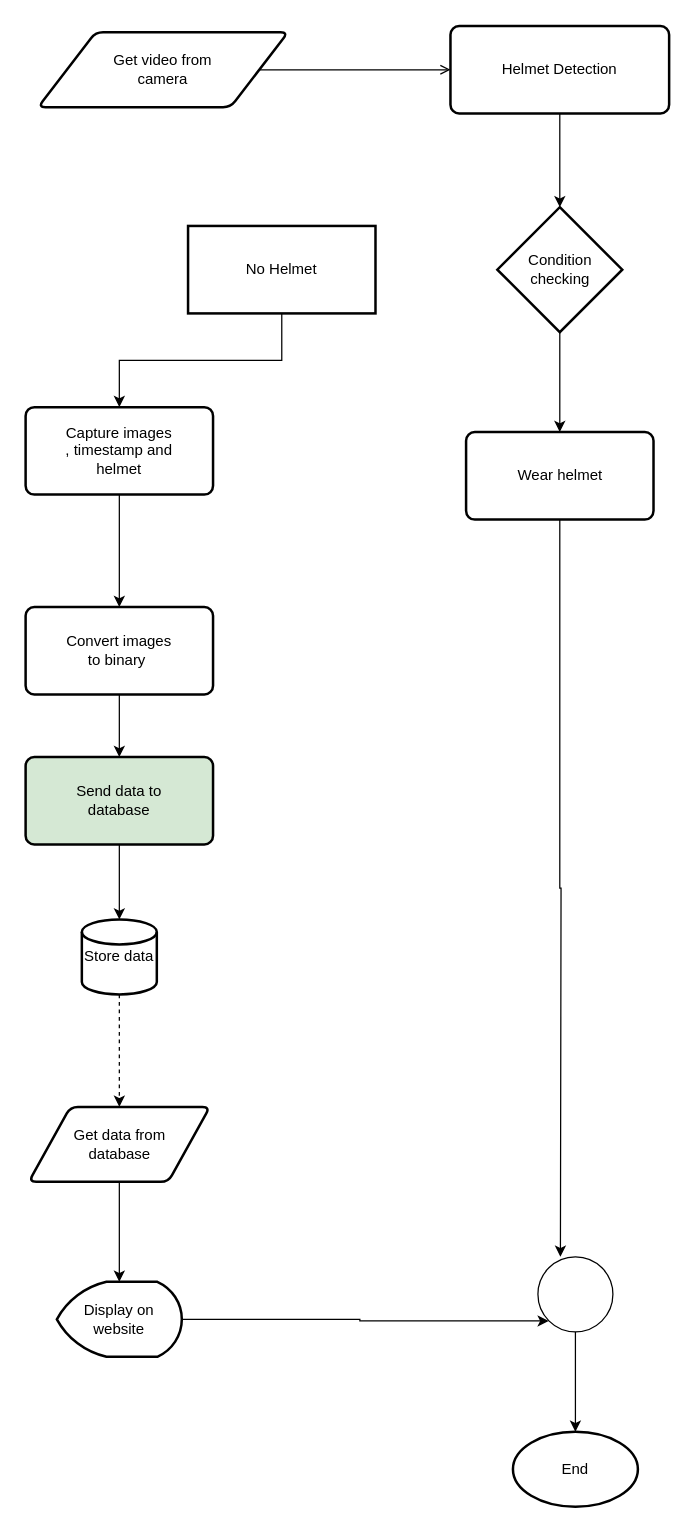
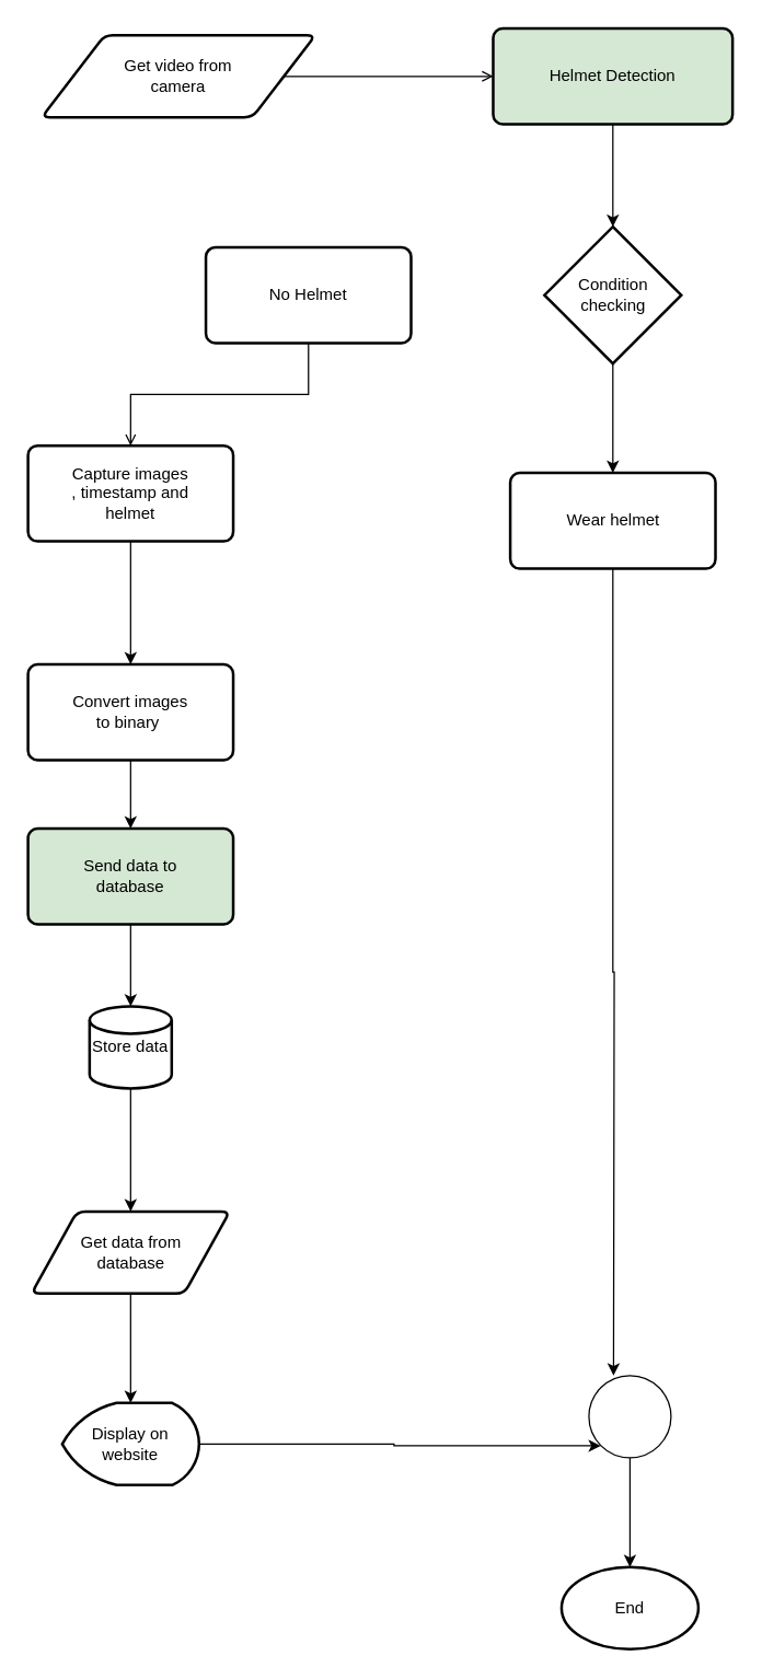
  <mxCell id="0" />
  <mxCell id="1" parent="0" />
  <mxCell id="2" style="edgeStyle=orthogonalEdgeStyle;rounded=0;orthogonalLoop=1;jettySize=auto;html=1;entryX=0;entryY=0.5;entryDx=0;entryDy=0;endArrow=open;" edge="1" parent="1" source="3" target="5"><mxGeometry relative="1" as="geometry" /></mxCell>
  <mxCell id="3" value="Get video from&lt;br&gt;camera" style="shape=parallelogram;html=1;strokeWidth=2;perimeter=parallelogramPerimeter;whiteSpace=wrap;rounded=1;arcSize=12;size=0.23;" vertex="1" parent="1"><mxGeometry x="30" y="25" width="200" height="60" as="geometry" /></mxCell>
  <mxCell id="4" style="edgeStyle=orthogonalEdgeStyle;rounded=0;orthogonalLoop=1;jettySize=auto;html=1;entryX=0.5;entryY=0;entryDx=0;entryDy=0;entryPerimeter=0;" edge="1" parent="1" source="5" target="7"><mxGeometry relative="1" as="geometry" /></mxCell>
- <mxCell id="5" value="Helmet Detection" style="rounded=1;whiteSpace=wrap;html=1;absoluteArcSize=1;arcSize=14;strokeWidth=2;" vertex="1" parent="1"><mxGeometry x="360" y="20" width="175" height="70" as="geometry" /></mxCell>
+ <mxCell id="5" value="Helmet Detection" style="rounded=1;whiteSpace=wrap;html=1;absoluteArcSize=1;arcSize=14;strokeWidth=2;fillColor=#d5e8d4;" vertex="1" parent="1"><mxGeometry x="360" y="20" width="175" height="70" as="geometry" /></mxCell>
  <mxCell id="6" value="" style="edgeStyle=orthogonalEdgeStyle;rounded=0;orthogonalLoop=1;jettySize=auto;html=1;" edge="1" parent="1" source="7" target="11"><mxGeometry relative="1" as="geometry" /></mxCell>
  <mxCell id="7" value="Condition&lt;br&gt;checking" style="strokeWidth=2;html=1;shape=mxgraph.flowchart.decision;whiteSpace=wrap;" vertex="1" parent="1"><mxGeometry x="397.5" y="165" width="100" height="100" as="geometry" /></mxCell>
- <mxCell id="8" style="edgeStyle=orthogonalEdgeStyle;rounded=0;orthogonalLoop=1;jettySize=auto;html=1;entryX=0.5;entryY=0;entryDx=0;entryDy=0;" edge="1" parent="1" source="9" target="13"><mxGeometry relative="1" as="geometry" /></mxCell>
- <mxCell id="9" value="No Helmet" style="whiteSpace=wrap;html=1;absoluteArcSize=1;arcSize=14;strokeWidth=2;rounded=0;" vertex="1" parent="1"><mxGeometry x="150" y="180" width="150" height="70" as="geometry" /></mxCell>
+ <mxCell id="8" style="edgeStyle=orthogonalEdgeStyle;rounded=0;orthogonalLoop=1;jettySize=auto;html=1;entryX=0.5;entryY=0;entryDx=0;entryDy=0;endArrow=open;" edge="1" parent="1" source="9" target="13"><mxGeometry relative="1" as="geometry" /></mxCell>
+ <mxCell id="9" value="No Helmet" style="rounded=1;whiteSpace=wrap;html=1;absoluteArcSize=1;arcSize=14;strokeWidth=2;" vertex="1" parent="1"><mxGeometry x="150" y="180" width="150" height="70" as="geometry" /></mxCell>
  <mxCell id="10" style="edgeStyle=orthogonalEdgeStyle;rounded=0;orthogonalLoop=1;jettySize=auto;html=1;" edge="1" parent="1" source="11"><mxGeometry relative="1" as="geometry"><mxPoint x="448" y="1005" as="targetPoint" /></mxGeometry></mxCell>
  <mxCell id="11" value="Wear helmet" style="rounded=1;whiteSpace=wrap;html=1;absoluteArcSize=1;arcSize=14;strokeWidth=2;" vertex="1" parent="1"><mxGeometry x="372.5" y="345" width="150" height="70" as="geometry" /></mxCell>
  <mxCell id="12" style="edgeStyle=orthogonalEdgeStyle;rounded=0;orthogonalLoop=1;jettySize=auto;html=1;" edge="1" parent="1" source="13"><mxGeometry relative="1" as="geometry"><mxPoint x="95" y="485" as="targetPoint" /></mxGeometry></mxCell>
  <mxCell id="13" value="Capture images&lt;br&gt;, timestamp and&lt;br&gt;helmet" style="rounded=1;whiteSpace=wrap;html=1;absoluteArcSize=1;arcSize=14;strokeWidth=2;" vertex="1" parent="1"><mxGeometry x="20" y="325" width="150" height="70" as="geometry" /></mxCell>
  <mxCell id="14" value="" style="edgeStyle=orthogonalEdgeStyle;rounded=0;orthogonalLoop=1;jettySize=auto;html=1;" edge="1" parent="1" source="15" target="22"><mxGeometry relative="1" as="geometry" /></mxCell>
  <mxCell id="15" value="Convert images&lt;br&gt;to binary&amp;nbsp;" style="rounded=1;whiteSpace=wrap;html=1;absoluteArcSize=1;arcSize=14;strokeWidth=2;" vertex="1" parent="1"><mxGeometry x="20" y="485" width="150" height="70" as="geometry" /></mxCell>
- <mxCell id="16" value="" style="edgeStyle=orthogonalEdgeStyle;rounded=0;orthogonalLoop=1;jettySize=auto;html=1;dashed=1;" edge="1" parent="1" source="17" target="24"><mxGeometry relative="1" as="geometry" /></mxCell>
+ <mxCell id="16" value="" style="edgeStyle=orthogonalEdgeStyle;rounded=0;orthogonalLoop=1;jettySize=auto;html=1;" edge="1" parent="1" source="17" target="24"><mxGeometry relative="1" as="geometry" /></mxCell>
  <mxCell id="17" value="Store data" style="strokeWidth=2;html=1;shape=mxgraph.flowchart.database;whiteSpace=wrap;" vertex="1" parent="1"><mxGeometry x="65" y="735" width="60" height="60" as="geometry" /></mxCell>
  <mxCell id="18" value="End" style="strokeWidth=2;html=1;shape=mxgraph.flowchart.start_1;whiteSpace=wrap;" vertex="1" parent="1"><mxGeometry x="410" y="1145" width="100" height="60" as="geometry" /></mxCell>
  <mxCell id="19" style="edgeStyle=orthogonalEdgeStyle;rounded=0;orthogonalLoop=1;jettySize=auto;html=1;entryX=0.145;entryY=0.855;entryDx=0;entryDy=0;entryPerimeter=0;" edge="1" parent="1" source="20" target="26"><mxGeometry relative="1" as="geometry" /></mxCell>
  <mxCell id="20" value="Display on&lt;br&gt;website" style="strokeWidth=2;html=1;shape=mxgraph.flowchart.display;whiteSpace=wrap;" vertex="1" parent="1"><mxGeometry x="45" y="1025" width="100" height="60" as="geometry" /></mxCell>
  <mxCell id="21" value="" style="edgeStyle=orthogonalEdgeStyle;rounded=0;orthogonalLoop=1;jettySize=auto;html=1;" edge="1" parent="1" source="22" target="17"><mxGeometry relative="1" as="geometry" /></mxCell>
  <mxCell id="22" value="Send data to&lt;br&gt;database" style="rounded=1;whiteSpace=wrap;html=1;absoluteArcSize=1;arcSize=14;strokeWidth=2;fillColor=#d5e8d4;" vertex="1" parent="1"><mxGeometry x="20" y="605" width="150" height="70" as="geometry" /></mxCell>
  <mxCell id="23" value="" style="edgeStyle=orthogonalEdgeStyle;rounded=0;orthogonalLoop=1;jettySize=auto;html=1;" edge="1" parent="1" source="24" target="20"><mxGeometry relative="1" as="geometry" /></mxCell>
  <mxCell id="24" value="Get data from&lt;br&gt;database" style="shape=parallelogram;html=1;strokeWidth=2;perimeter=parallelogramPerimeter;whiteSpace=wrap;rounded=1;arcSize=12;size=0.23;" vertex="1" parent="1"><mxGeometry x="22.5" y="885" width="145" height="60" as="geometry" /></mxCell>
  <mxCell id="25" value="" style="edgeStyle=orthogonalEdgeStyle;rounded=0;orthogonalLoop=1;jettySize=auto;html=1;" edge="1" parent="1" source="26" target="18"><mxGeometry relative="1" as="geometry" /></mxCell>
  <mxCell id="26" value="" style="verticalLabelPosition=bottom;verticalAlign=top;html=1;shape=mxgraph.flowchart.on-page_reference;" vertex="1" parent="1"><mxGeometry x="430" y="1005" width="60" height="60" as="geometry" /></mxCell>
